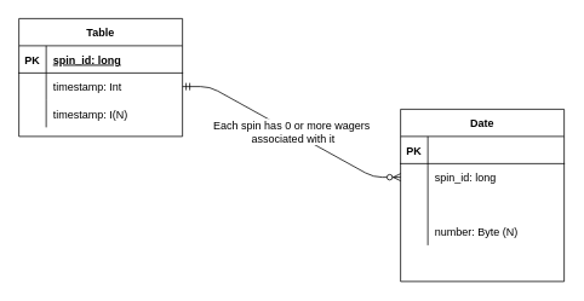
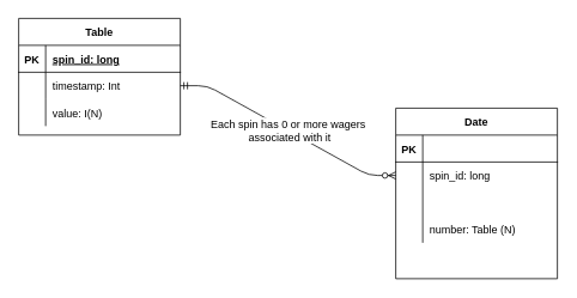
  <mxCell id="0" />
  <mxCell id="1" parent="0" />
  <mxCell id="2" value="Table" style="shape=table;startSize=30;container=1;collapsible=1;childLayout=tableLayout;fixedRows=1;rowLines=0;fontStyle=1;align=center;resizeLast=1;" vertex="1" parent="1"><mxGeometry x="20" y="20" width="180" height="130" as="geometry" /></mxCell>
  <mxCell id="3" value="" style="shape=partialRectangle;collapsible=0;dropTarget=0;pointerEvents=0;fillColor=none;top=0;left=0;bottom=1;right=0;points=[[0,0.5],[1,0.5]];portConstraint=eastwest;" vertex="1" parent="2"><mxGeometry y="30" width="180" height="30" as="geometry" /></mxCell>
  <mxCell id="4" value="PK" style="shape=partialRectangle;connectable=0;fillColor=none;top=0;left=0;bottom=0;right=0;fontStyle=1;overflow=hidden;" vertex="1" parent="3"><mxGeometry width="30" height="30" as="geometry" /></mxCell>
  <mxCell id="5" value="spin_id: long" style="shape=partialRectangle;connectable=0;fillColor=none;top=0;left=0;bottom=0;right=0;align=left;spacingLeft=6;fontStyle=5;overflow=hidden;" vertex="1" parent="3"><mxGeometry x="30" width="150" height="30" as="geometry" /></mxCell>
  <mxCell id="6" value="" style="shape=partialRectangle;collapsible=0;dropTarget=0;pointerEvents=0;fillColor=none;top=0;left=0;bottom=0;right=0;points=[[0,0.5],[1,0.5]];portConstraint=eastwest;" vertex="1" parent="2"><mxGeometry y="60" width="180" height="30" as="geometry" /></mxCell>
  <mxCell id="7" value="" style="shape=partialRectangle;connectable=0;fillColor=none;top=0;left=0;bottom=0;right=0;editable=1;overflow=hidden;" vertex="1" parent="6"><mxGeometry width="30" height="30" as="geometry" /></mxCell>
  <mxCell id="8" value="timestamp: Int" style="shape=partialRectangle;connectable=0;fillColor=none;top=0;left=0;bottom=0;right=0;align=left;spacingLeft=6;overflow=hidden;" vertex="1" parent="6"><mxGeometry x="30" width="150" height="30" as="geometry" /></mxCell>
  <mxCell id="9" value="" style="shape=partialRectangle;collapsible=0;dropTarget=0;pointerEvents=0;fillColor=none;top=0;left=0;bottom=0;right=0;points=[[0,0.5],[1,0.5]];portConstraint=eastwest;" vertex="1" parent="2"><mxGeometry y="90" width="180" height="30" as="geometry" /></mxCell>
  <mxCell id="10" value="" style="shape=partialRectangle;connectable=0;fillColor=none;top=0;left=0;bottom=0;right=0;editable=1;overflow=hidden;" vertex="1" parent="9"><mxGeometry width="30" height="30" as="geometry" /></mxCell>
- <mxCell id="11" value="timestamp: I(N)" style="shape=partialRectangle;connectable=0;fillColor=none;top=0;left=0;bottom=0;right=0;align=left;spacingLeft=6;overflow=hidden;" vertex="1" parent="9"><mxGeometry x="30" width="150" height="30" as="geometry" /></mxCell>
+ <mxCell id="11" value="value: I(N)" style="shape=partialRectangle;connectable=0;fillColor=none;top=0;left=0;bottom=0;right=0;align=left;spacingLeft=6;overflow=hidden;" vertex="1" parent="9"><mxGeometry x="30" width="150" height="30" as="geometry" /></mxCell>
  <mxCell id="12" value="Date" style="shape=table;startSize=30;container=1;collapsible=1;childLayout=tableLayout;fixedRows=1;rowLines=0;fontStyle=1;align=center;resizeLast=1;" vertex="1" parent="1"><mxGeometry x="440" y="120" width="180" height="190" as="geometry" /></mxCell>
  <mxCell id="13" value="" style="shape=partialRectangle;collapsible=0;dropTarget=0;pointerEvents=0;fillColor=none;top=0;left=0;bottom=1;right=0;points=[[0,0.5],[1,0.5]];portConstraint=eastwest;" vertex="1" parent="12"><mxGeometry y="30" width="180" height="30" as="geometry" /></mxCell>
  <mxCell id="14" value="PK" style="shape=partialRectangle;connectable=0;fillColor=none;top=0;left=0;bottom=0;right=0;fontStyle=1;overflow=hidden;" vertex="1" parent="13"><mxGeometry width="30" height="30" as="geometry" /></mxCell>
  <mxCell id="15" value="" style="shape=partialRectangle;collapsible=0;dropTarget=0;pointerEvents=0;fillColor=none;top=0;left=0;bottom=0;right=0;points=[[0,0.5],[1,0.5]];portConstraint=eastwest;" vertex="1" parent="12"><mxGeometry y="60" width="180" height="30" as="geometry" /></mxCell>
  <mxCell id="16" value="spin_id: long" style="shape=partialRectangle;connectable=0;fillColor=none;top=0;left=0;bottom=0;right=0;align=left;spacingLeft=6;overflow=hidden;" vertex="1" parent="15"><mxGeometry x="30" width="150" height="30" as="geometry" /></mxCell>
  <mxCell id="17" value="" style="shape=partialRectangle;collapsible=0;dropTarget=0;pointerEvents=0;fillColor=none;top=0;left=0;bottom=0;right=0;points=[[0,0.5],[1,0.5]];portConstraint=eastwest;" vertex="1" parent="12"><mxGeometry y="90" width="180" height="30" as="geometry" /></mxCell>
  <mxCell id="18" value="" style="shape=partialRectangle;connectable=0;fillColor=none;top=0;left=0;bottom=0;right=0;editable=1;overflow=hidden;" vertex="1" parent="17"><mxGeometry width="30" height="30" as="geometry" /></mxCell>
  <mxCell id="19" value="" style="shape=partialRectangle;collapsible=0;dropTarget=0;pointerEvents=0;fillColor=none;top=0;left=0;bottom=0;right=0;points=[[0,0.5],[1,0.5]];portConstraint=eastwest;" vertex="1" parent="12"><mxGeometry y="120" width="180" height="30" as="geometry" /></mxCell>
  <mxCell id="20" value="" style="shape=partialRectangle;connectable=0;fillColor=none;top=0;left=0;bottom=0;right=0;editable=1;overflow=hidden;" vertex="1" parent="19"><mxGeometry width="30" height="30" as="geometry" /></mxCell>
- <mxCell id="21" value="number: Byte (N)" style="shape=partialRectangle;connectable=0;fillColor=none;top=0;left=0;bottom=0;right=0;align=left;spacingLeft=6;overflow=hidden;" vertex="1" parent="19"><mxGeometry x="30" width="150" height="30" as="geometry" /></mxCell>
+ <mxCell id="21" value="number: Table (N)" style="shape=partialRectangle;connectable=0;fillColor=none;top=0;left=0;bottom=0;right=0;align=left;spacingLeft=6;overflow=hidden;" vertex="1" parent="19"><mxGeometry x="30" width="150" height="30" as="geometry" /></mxCell>
  <mxCell id="22" value="" style="shape=partialRectangle;collapsible=0;dropTarget=0;pointerEvents=0;fillColor=none;top=0;left=0;bottom=0;right=0;points=[[0,0.5],[1,0.5]];portConstraint=eastwest;" vertex="1" parent="12"><mxGeometry y="150" width="180" height="30" as="geometry" /></mxCell>
  <mxCell id="23" value="" style="shape=partialRectangle;connectable=0;fillColor=none;top=0;left=0;bottom=0;right=0;editable=1;overflow=hidden;" vertex="1" parent="22"><mxGeometry width="30" height="30" as="geometry" /></mxCell>
  <mxCell id="24" value="Each spin has 0 or more wagers&lt;br&gt;&amp;nbsp;associated with it" style="edgeStyle=entityRelationEdgeStyle;fontSize=12;endArrow=ERzeroToMany;startArrow=ERmandOne;exitX=1;exitY=0.5;exitDx=0;exitDy=0;html=1;align=center;" edge="1" parent="1" source="6" target="15"><mxGeometry width="100" height="100" relative="1" as="geometry"><mxPoint x="80" y="290" as="sourcePoint" /><mxPoint x="180" y="190" as="targetPoint" /></mxGeometry></mxCell>
